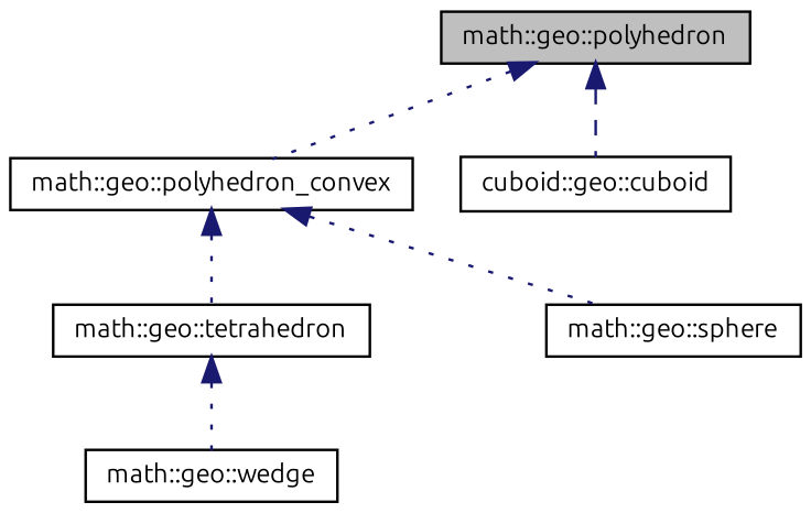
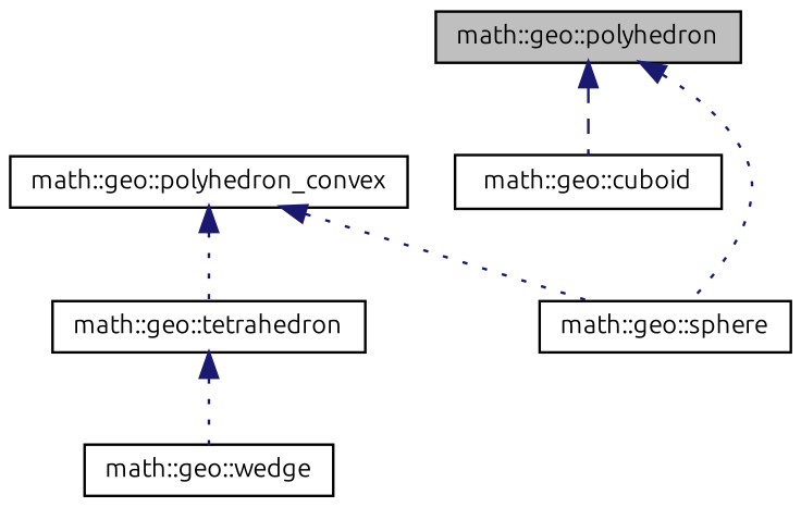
  digraph {
    fontname=Ubuntu
    node [color=black fillcolor=white fontname=Ubuntu fontsize=10 shape=record style=filled]
    edge [color=midnightblue dir=back fontname=Ubuntu fontsize=10 labelfontname=Helvetica labelfontsize=10 style=dotted]
    n1 [fillcolor=grey75 fontcolor=black height=0.2 label="math::geo::polyhedron" width=0.4]
    n2 [height=0.2 label="math::geo::polyhedron_convex" width=0.4]
-   n3 [height=0.2 label="cuboid::geo::cuboid" width=0.4]
+   n3 [height=0.2 label="math::geo::cuboid" width=0.4]
    n4 [height=0.2 label="math::geo::sphere" width=0.4]
    n5 [height=0.2 label="math::geo::tetrahedron" width=0.4]
    n6 [height=0.2 label="math::geo::wedge" width=0.4]
-   n1 -> n2
+   n1 -> n4
    n1 -> n3 [style=dashed]
    n2 -> n4
    n2 -> n5
    n5 -> n6
  }
